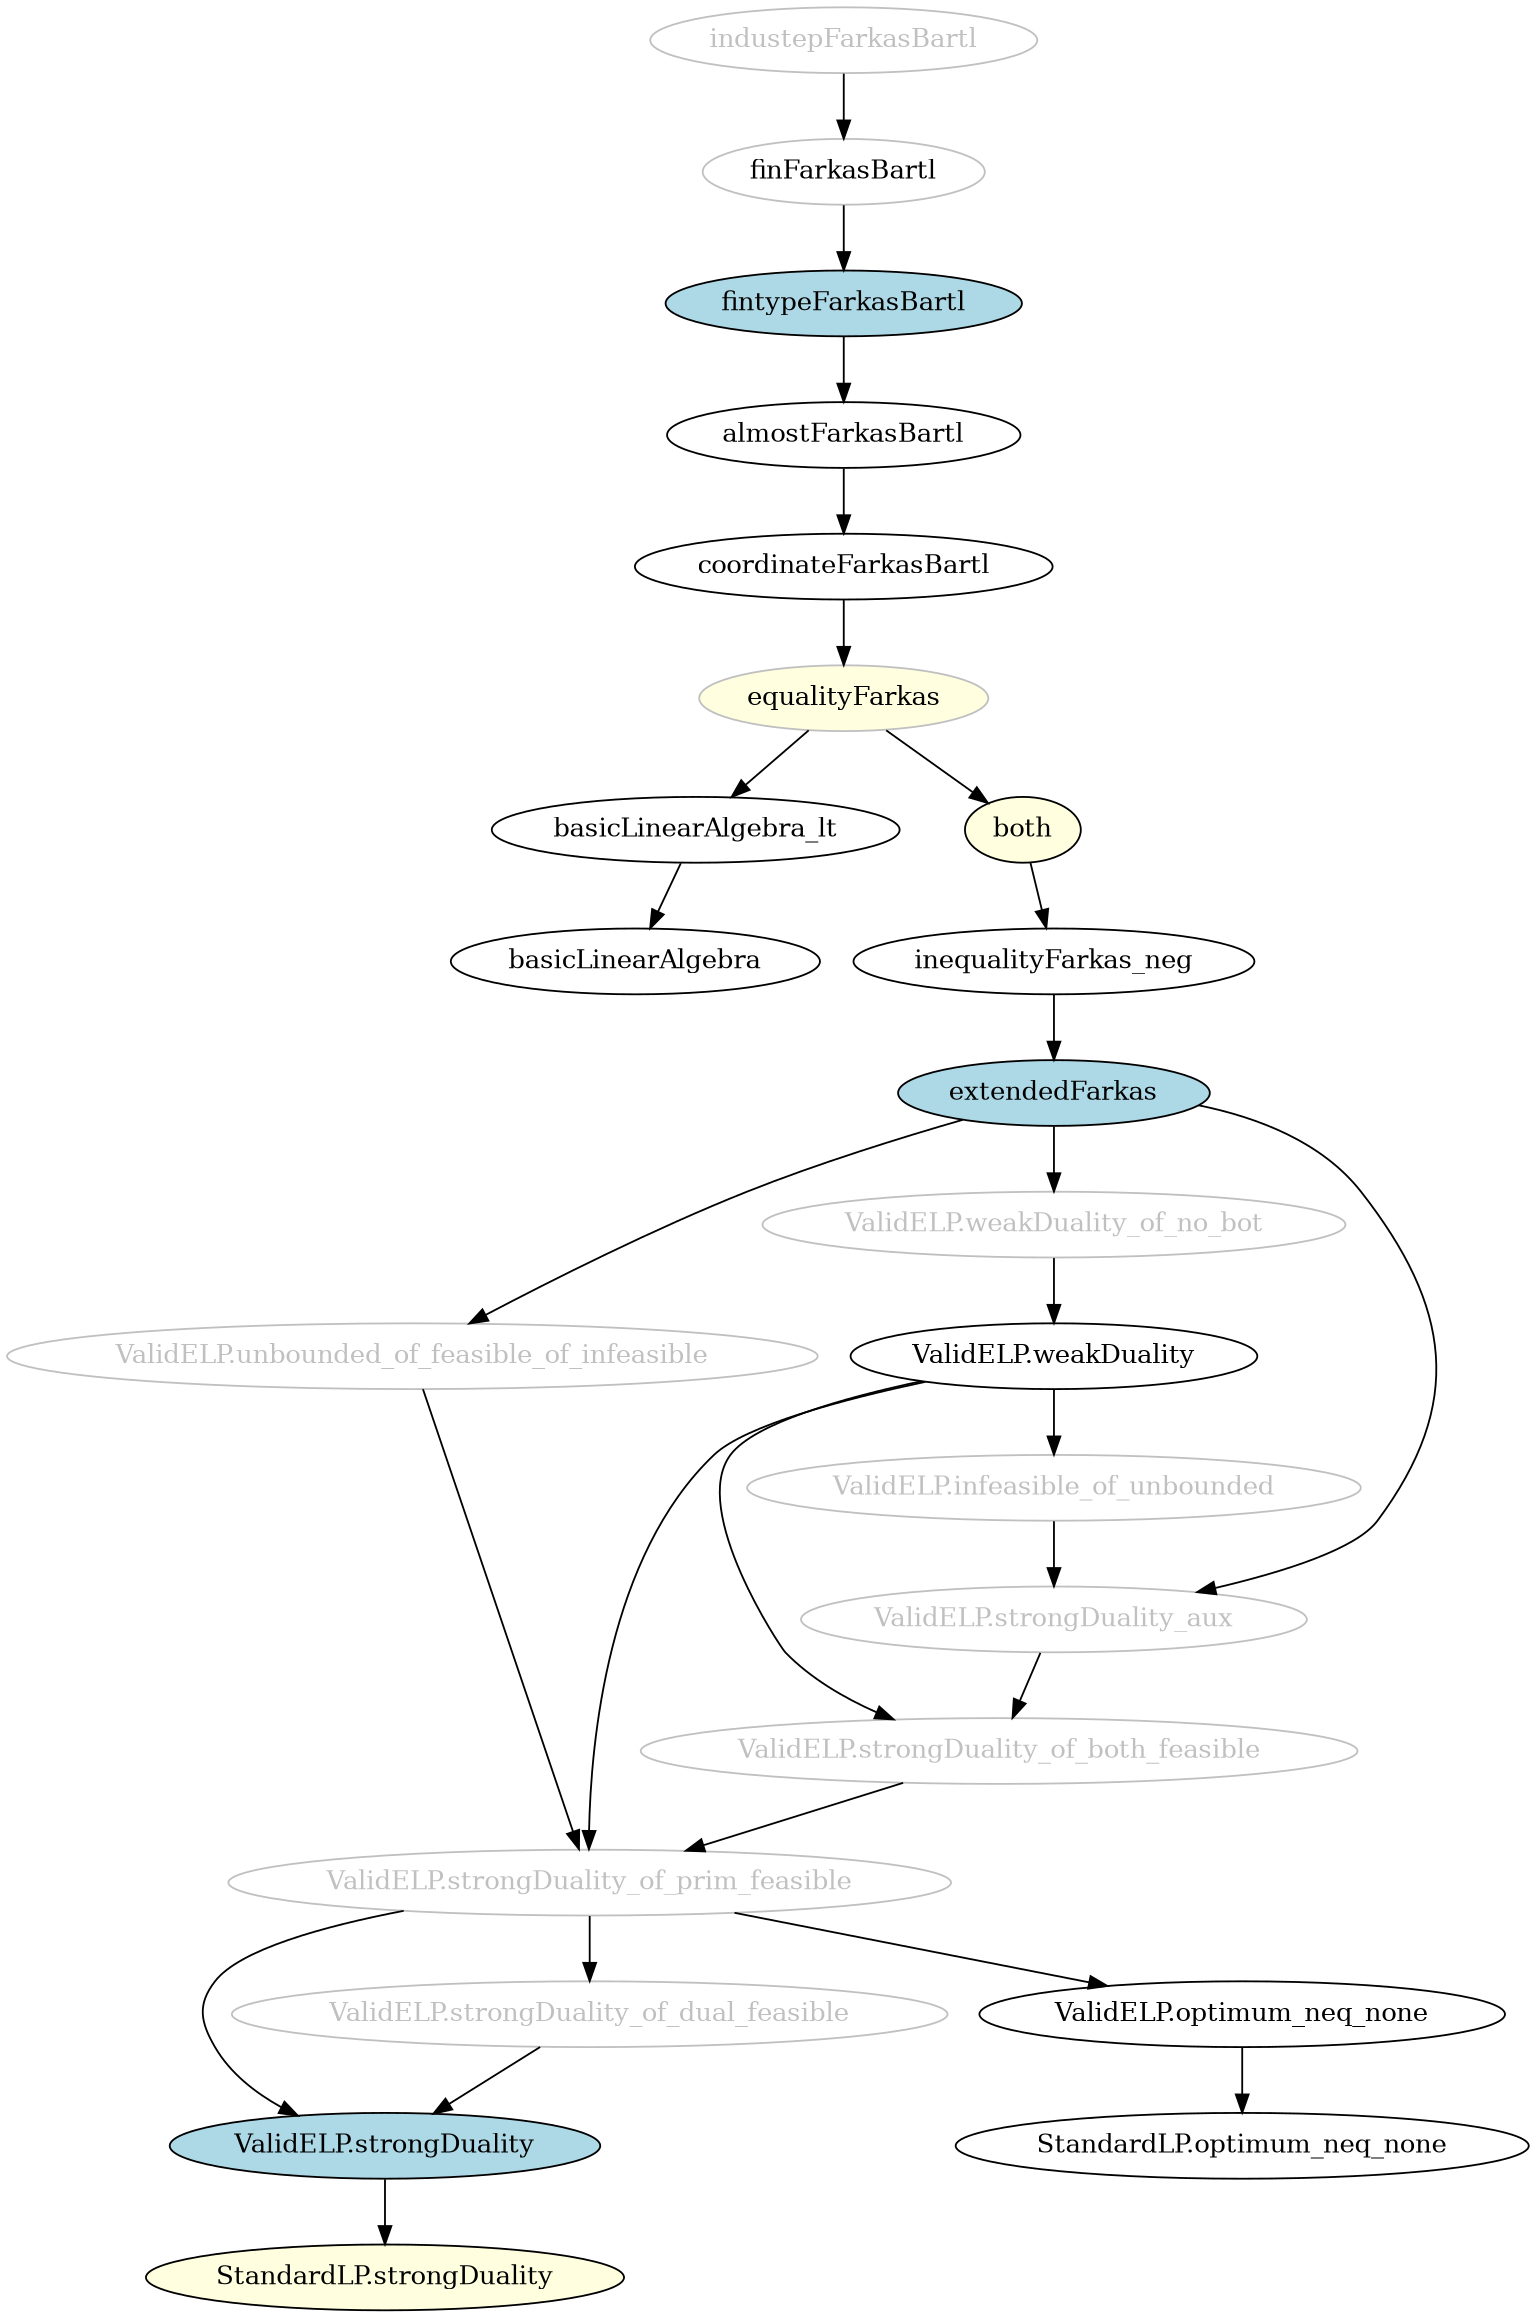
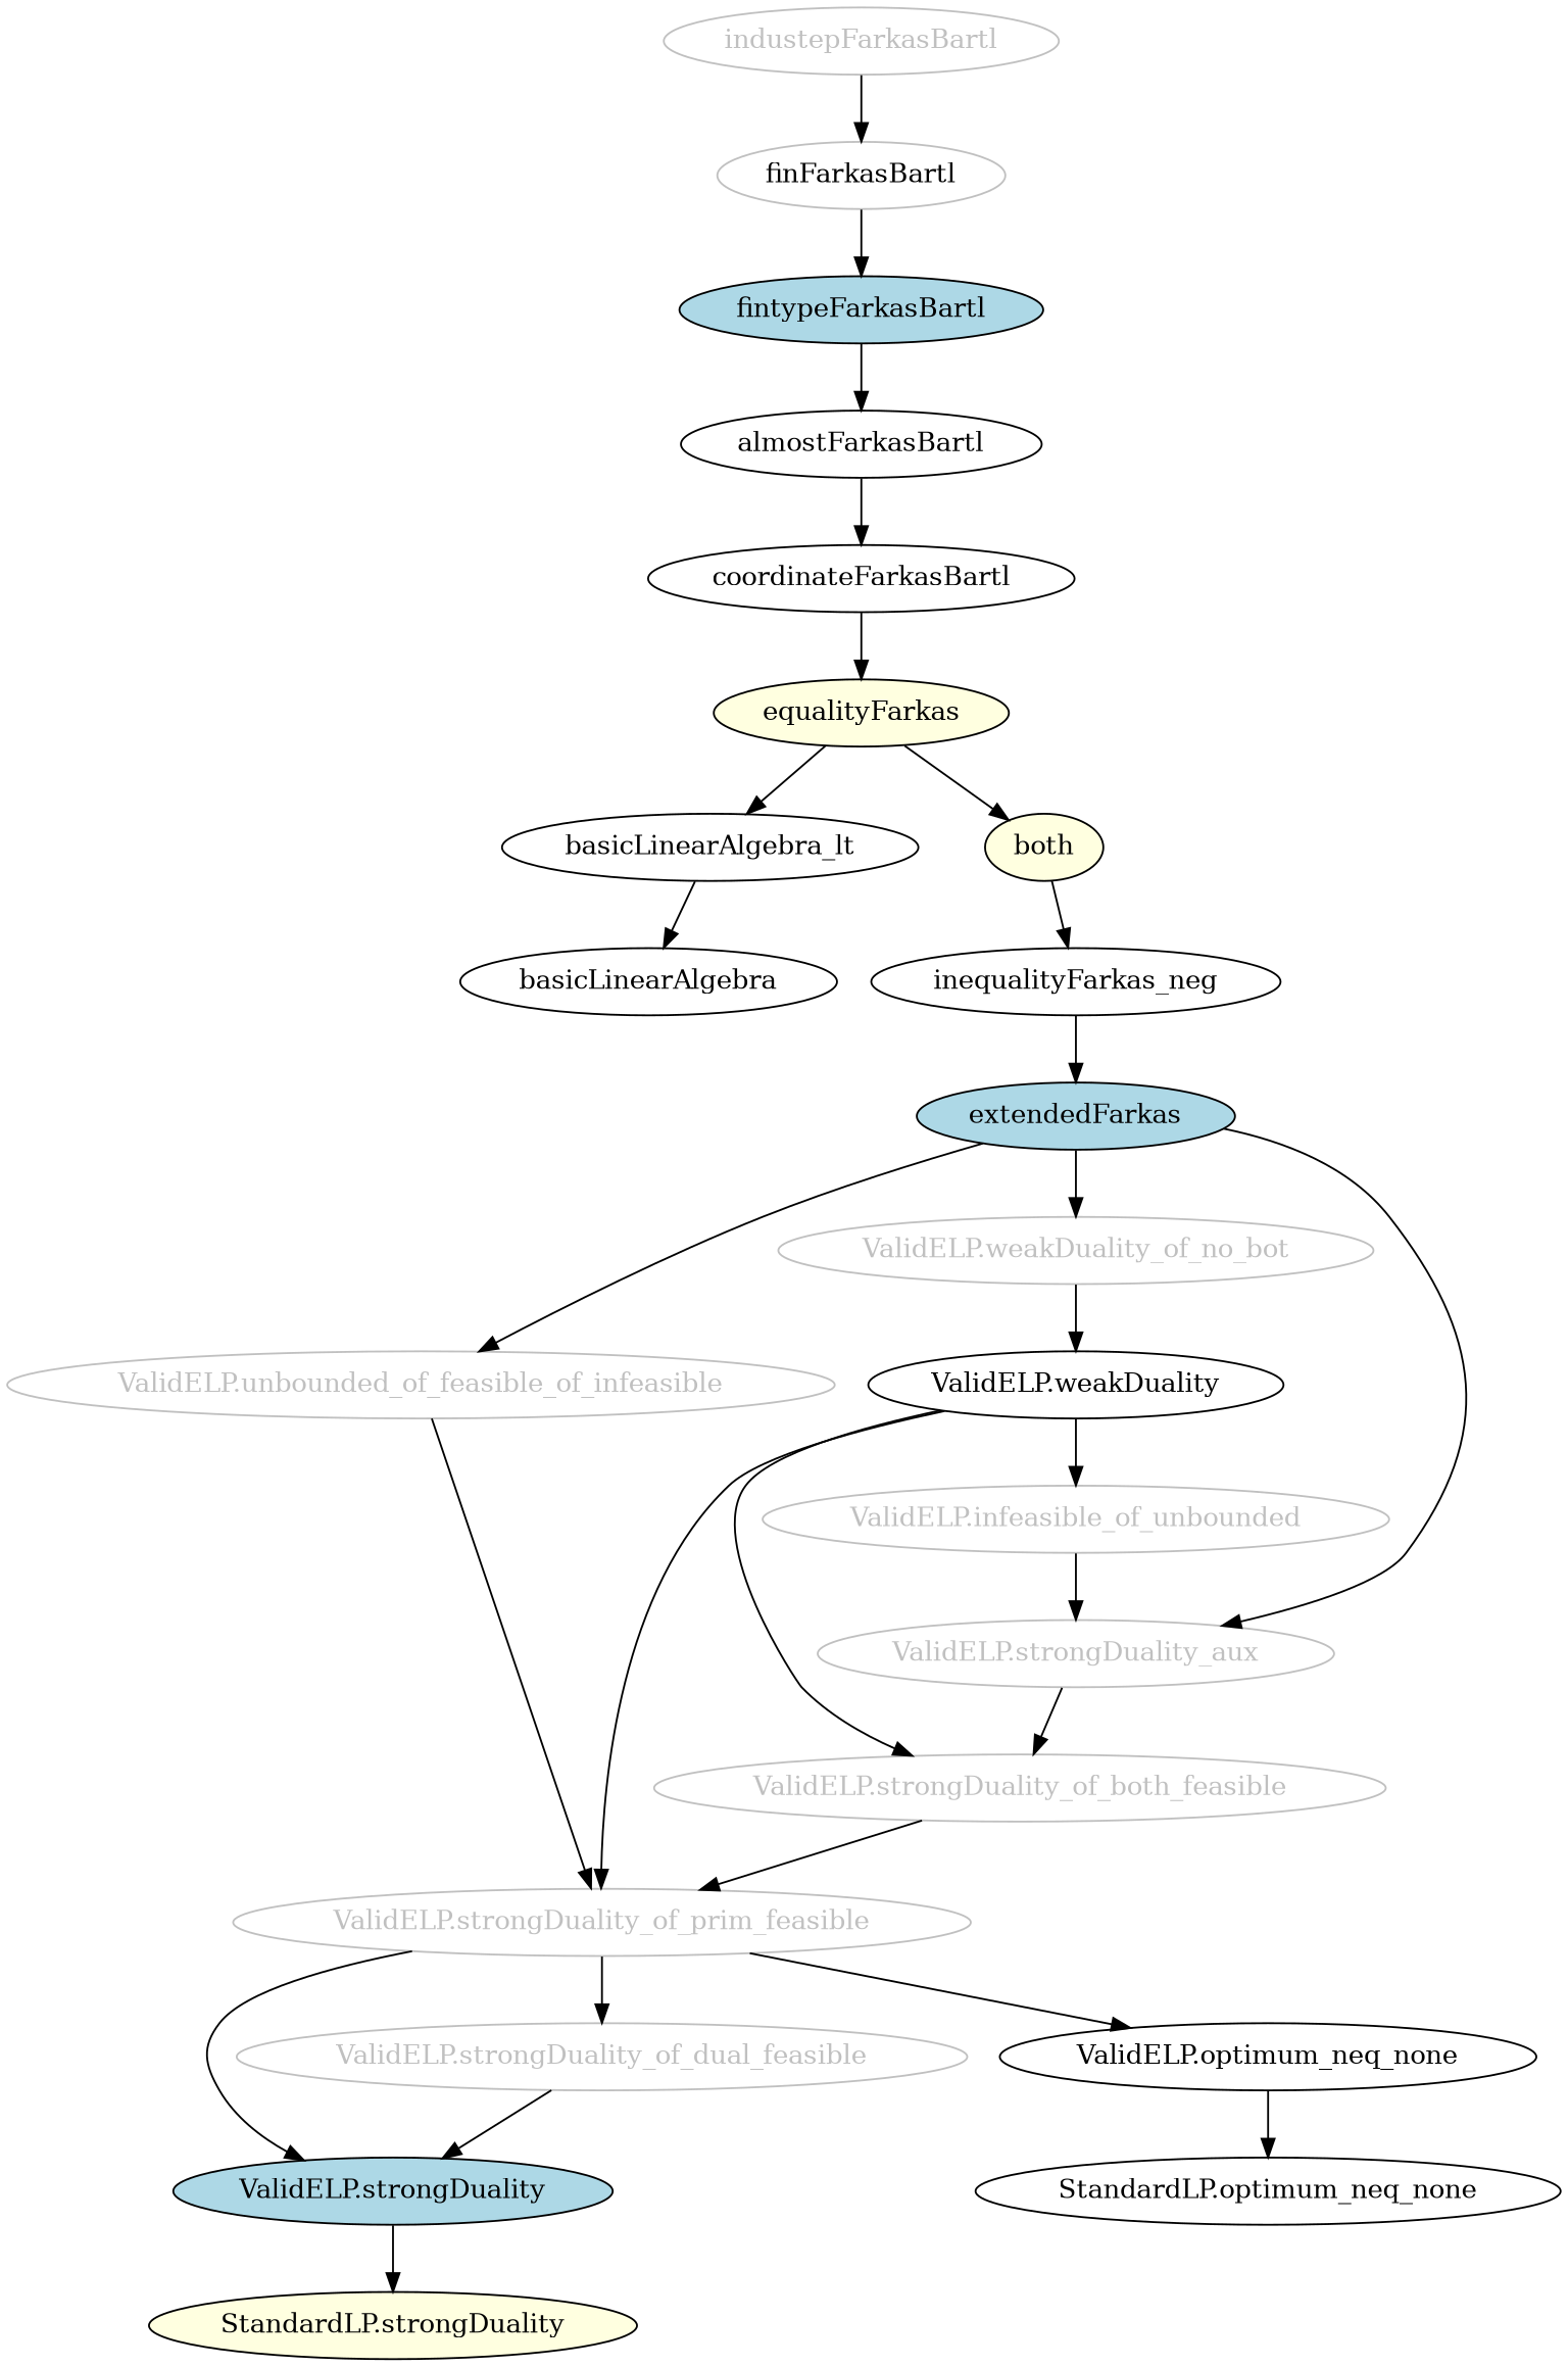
  digraph {
    industepFarkasBartl [color=grey fontcolor=grey]
    finFarkasBartl [color=grey]
    fintypeFarkasBartl [fillcolor=lightblue style=filled]
    almostFarkasBartl
    coordinateFarkasBartl
-   equalityFarkas [fillcolor=lightyellow style=filled color=grey]
+   equalityFarkas [fillcolor=lightyellow style=filled]
    basicLinearAlgebra_lt
    n8 [fillcolor=lightyellow label=both style=filled]
    basicLinearAlgebra
    inequalityFarkas_neg
    extendedFarkas [fillcolor=lightblue style=filled]
    "ValidELP.weakDuality_of_no_bot" [color=grey fontcolor=grey]
    "ValidELP.strongDuality_aux" [color=grey fontcolor=grey]
    "ValidELP.unbounded_of_feasible_of_infeasible" [color=grey fontcolor=grey]
    "ValidELP.weakDuality"
    "ValidELP.strongDuality_of_both_feasible" [color=grey fontcolor=grey]
    "ValidELP.strongDuality_of_prim_feasible" [color=grey fontcolor=grey]
    "ValidELP.infeasible_of_unbounded" [color=grey fontcolor=grey]
    "ValidELP.strongDuality_of_dual_feasible" [color=grey fontcolor=grey]
    "ValidELP.strongDuality" [fillcolor=lightblue style=filled]
    "ValidELP.optimum_neq_none"
    "StandardLP.strongDuality" [fillcolor=lightyellow style=filled]
    "StandardLP.optimum_neq_none"
    industepFarkasBartl -> finFarkasBartl
    finFarkasBartl -> fintypeFarkasBartl
    fintypeFarkasBartl -> almostFarkasBartl
    almostFarkasBartl -> coordinateFarkasBartl
    coordinateFarkasBartl -> equalityFarkas
    equalityFarkas -> basicLinearAlgebra_lt
    equalityFarkas -> n8
    basicLinearAlgebra_lt -> basicLinearAlgebra
    n8 -> inequalityFarkas_neg
    inequalityFarkas_neg -> extendedFarkas
    extendedFarkas -> "ValidELP.weakDuality_of_no_bot"
    extendedFarkas -> "ValidELP.strongDuality_aux"
    extendedFarkas -> "ValidELP.unbounded_of_feasible_of_infeasible"
    "ValidELP.weakDuality_of_no_bot" -> "ValidELP.weakDuality"
    "ValidELP.strongDuality_aux" -> "ValidELP.strongDuality_of_both_feasible"
    "ValidELP.unbounded_of_feasible_of_infeasible" -> "ValidELP.strongDuality_of_prim_feasible"
    "ValidELP.weakDuality" -> "ValidELP.strongDuality_of_both_feasible"
    "ValidELP.weakDuality" -> "ValidELP.strongDuality_of_prim_feasible"
    "ValidELP.weakDuality" -> "ValidELP.infeasible_of_unbounded"
    "ValidELP.strongDuality_of_both_feasible" -> "ValidELP.strongDuality_of_prim_feasible"
    "ValidELP.strongDuality_of_prim_feasible" -> "ValidELP.strongDuality_of_dual_feasible"
    "ValidELP.strongDuality_of_prim_feasible" -> "ValidELP.strongDuality"
    "ValidELP.strongDuality_of_prim_feasible" -> "ValidELP.optimum_neq_none"
    "ValidELP.infeasible_of_unbounded" -> "ValidELP.strongDuality_aux"
    "ValidELP.strongDuality_of_dual_feasible" -> "ValidELP.strongDuality"
    "ValidELP.strongDuality" -> "StandardLP.strongDuality"
    "ValidELP.optimum_neq_none" -> "StandardLP.optimum_neq_none"
  }
